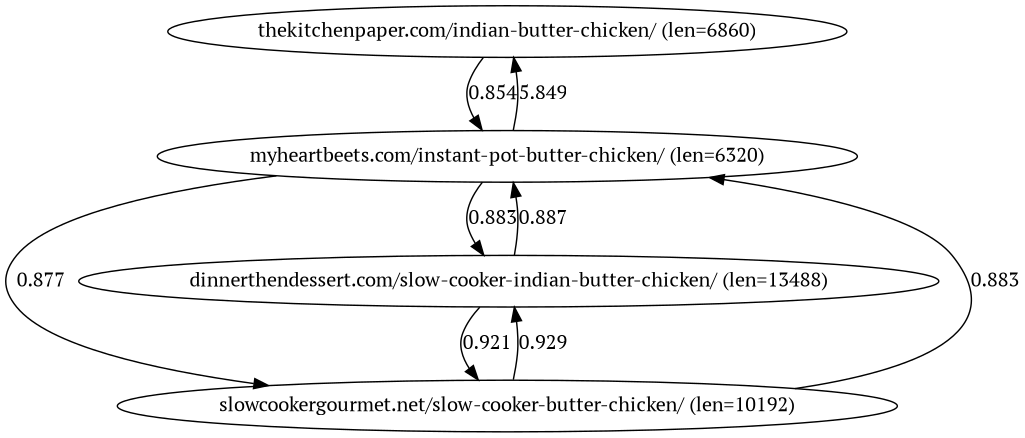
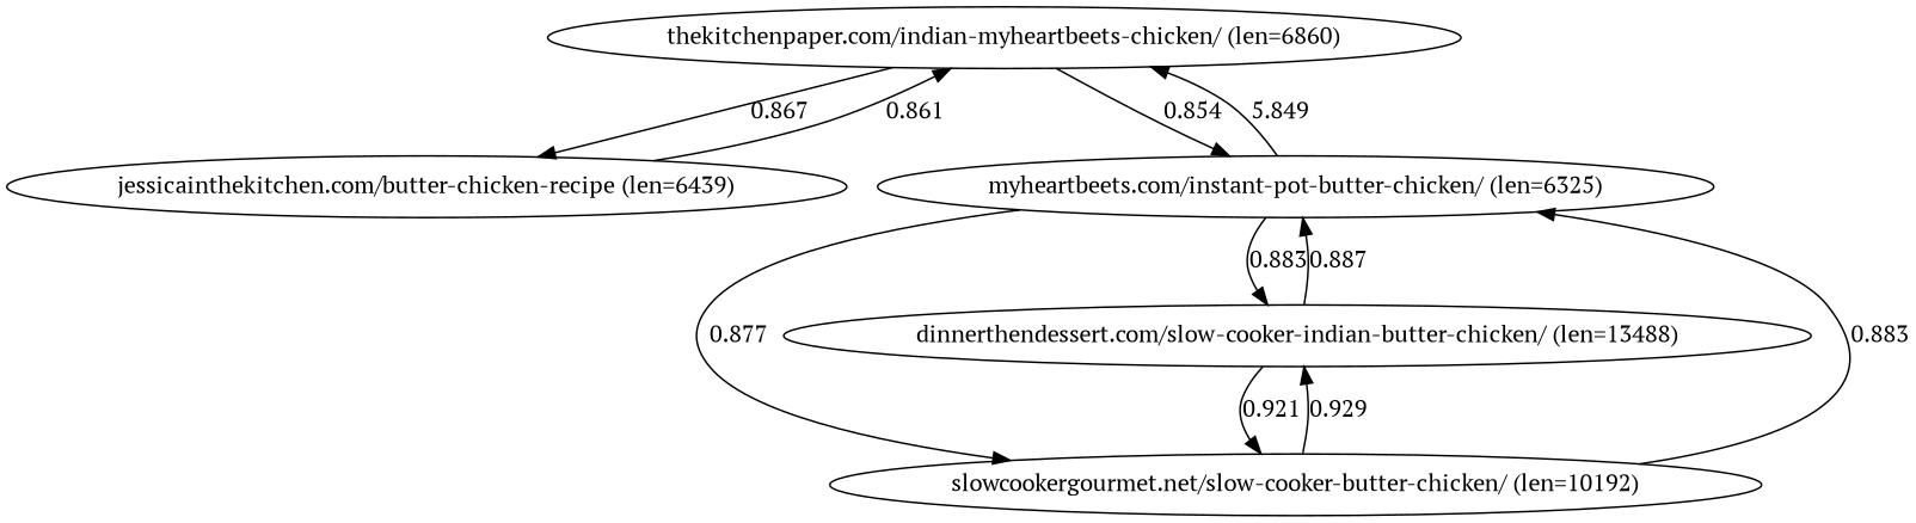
  digraph {
    fontname="PT Serif"
    node [fontname="PT Serif"]
    edge [fontname="PT Serif"]
-   "thekitchenpaper.com/indian-butter-chicken/ (len=6860)"
-   "myheartbeets.com/instant-pot-butter-chicken/ (len=6320)"
+   "thekitchenpaper.com/indian-butter-chicken/ (len=6860)" [label="thekitchenpaper.com/indian-myheartbeets-chicken/ (len=6860)"]
+   "jessicainthekitchen.com/butter-chicken-recipe (len=6439)"
+   "myheartbeets.com/instant-pot-butter-chicken/ (len=6320)" [label="myheartbeets.com/instant-pot-butter-chicken/ (len=6325)"]
    "slowcookergourmet.net/slow-cooker-butter-chicken/ (len=10192)"
    "dinnerthendessert.com/slow-cooker-indian-butter-chicken/ (len=13488)"
+   "thekitchenpaper.com/indian-butter-chicken/ (len=6860)" -> "jessicainthekitchen.com/butter-chicken-recipe (len=6439)" [label=0.867]
    "thekitchenpaper.com/indian-butter-chicken/ (len=6860)" -> "myheartbeets.com/instant-pot-butter-chicken/ (len=6320)" [label=0.854]
+   "jessicainthekitchen.com/butter-chicken-recipe (len=6439)" -> "thekitchenpaper.com/indian-butter-chicken/ (len=6860)" [label=0.861]
    "myheartbeets.com/instant-pot-butter-chicken/ (len=6320)" -> "thekitchenpaper.com/indian-butter-chicken/ (len=6860)" [label=5.849]
    "myheartbeets.com/instant-pot-butter-chicken/ (len=6320)" -> "slowcookergourmet.net/slow-cooker-butter-chicken/ (len=10192)" [label=0.877]
    "myheartbeets.com/instant-pot-butter-chicken/ (len=6320)" -> "dinnerthendessert.com/slow-cooker-indian-butter-chicken/ (len=13488)" [label=0.883]
    "slowcookergourmet.net/slow-cooker-butter-chicken/ (len=10192)" -> "myheartbeets.com/instant-pot-butter-chicken/ (len=6320)" [label=0.883]
    "slowcookergourmet.net/slow-cooker-butter-chicken/ (len=10192)" -> "dinnerthendessert.com/slow-cooker-indian-butter-chicken/ (len=13488)" [label=0.929]
    "dinnerthendessert.com/slow-cooker-indian-butter-chicken/ (len=13488)" -> "myheartbeets.com/instant-pot-butter-chicken/ (len=6320)" [label=0.887]
    "dinnerthendessert.com/slow-cooker-indian-butter-chicken/ (len=13488)" -> "slowcookergourmet.net/slow-cooker-butter-chicken/ (len=10192)" [label=0.921]
  }
